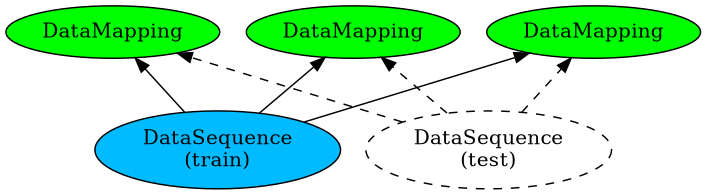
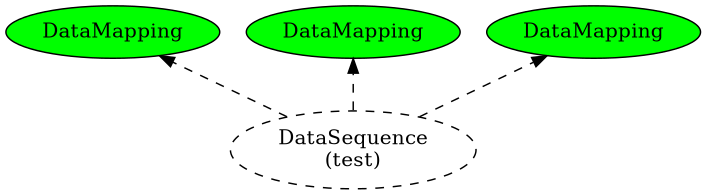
  digraph {
    rankdir=BT
    node [fillcolor=green style=filled]
-   n1 [fillcolor="#00BBFF" label="DataSequence\n(train)"]
    n2 [label=DataMapping]
    n3 [label=DataMapping]
    n4 [label=DataMapping]
    n5 [label="DataSequence\n(test)" style=dashed fillcolor=""]
-   n1 -> n2
-   n1 -> n3
-   n1 -> n4
    n5 -> n2 [style=dashed]
    n5 -> n3 [style=dashed]
    n5 -> n4 [style=dashed]
  }
